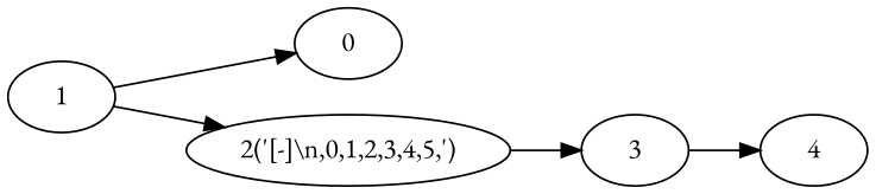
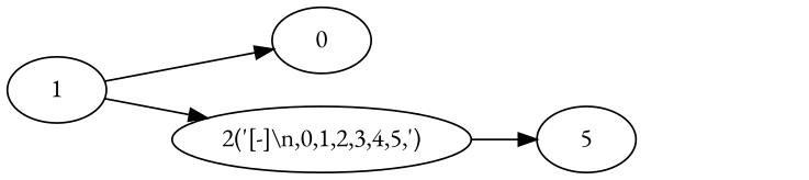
  digraph {
    fontname="EB Garamond"
    rankdir=LR
    node [fontname="EB Garamond"]
    edge [fontname="EB Garamond"]
    1
    0
    n3 [label="2('[-]\\n,0,1,2,3,4,5,')"]
-   3
-   4
+   3 [label=5]
    1 -> 0
    1 -> n3
    n3 -> 3
-   3 -> 4
  }
